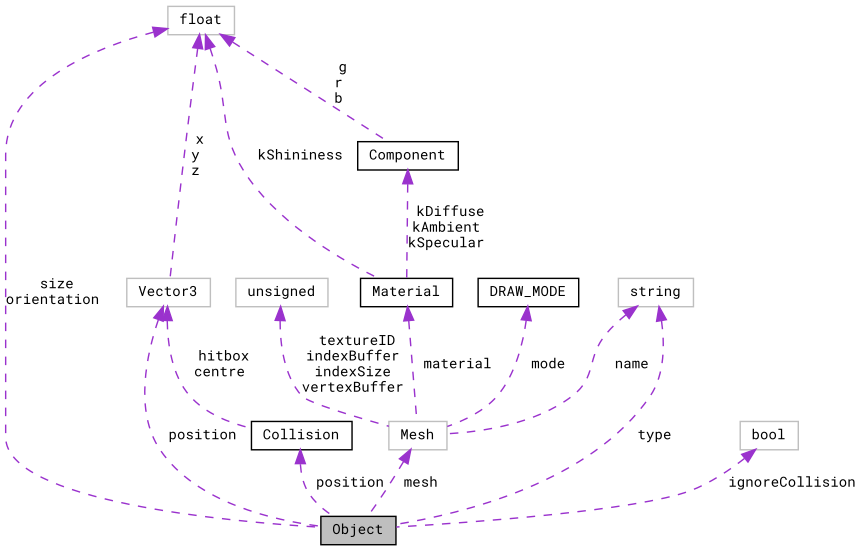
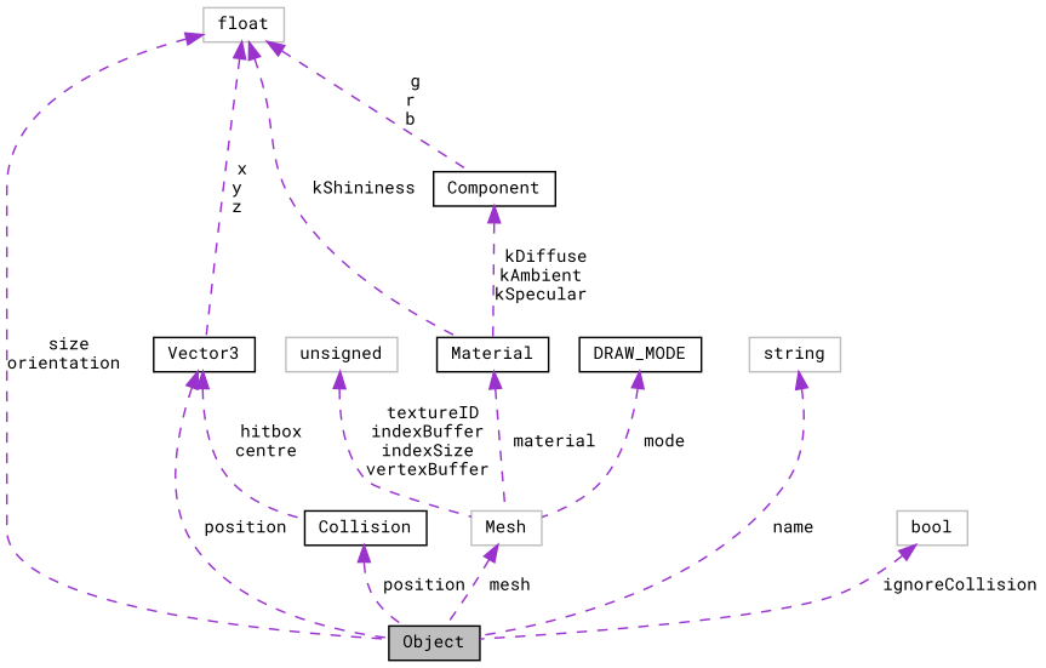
  digraph {
    fontname="Roboto Mono"
    node [color=black fontname="Roboto Mono" fontsize=10 shape=record]
    edge [color=darkorchid3 dir=back fontname="Roboto Mono" fontsize=10 labelfontname=Helvetica labelfontsize=10 style=dashed]
    n1 [fillcolor=grey75 fontcolor=black height=0.2 label=Object style=filled width=0.4]
    n2 [height=0.2 label=Collision width=0.4]
-   n3 [color=grey75 height=0.2 label=Vector3 width=0.4]
+   n3 [height=0.2 label=Vector3 width=0.4]
    n4 [color=grey75 height=0.2 label=float width=0.4]
    n5 [height=0.2 label=Material width=0.4]
    n6 [height=0.2 label=Component width=0.4]
    n7 [color=grey75 height=0.2 label=Mesh width=0.4]
    n8 [color=grey75 height=0.2 label=bool width=0.4]
    n9 [color=grey75 height=0.2 label=string width=0.4]
    n10 [height=0.2 label=DRAW_MODE width=0.4]
    n11 [color=grey75 height=0.2 label=unsigned width=0.4]
    n2 -> n1 [label=" position"]
    n3 -> n1 [label=" position"]
    n3 -> n2 [label=" hitbox\ncentre"]
    n4 -> n1 [label=" size\norientation"]
    n4 -> n3 [label=" x\ny\nz"]
    n4 -> n5 [label=" kShininess"]
    n4 -> n6 [label=" g\nr\nb"]
    n5 -> n7 [label=" material"]
    n6 -> n5 [label=" kDiffuse\nkAmbient\nkSpecular"]
    n7 -> n1 [label=" mesh"]
    n8 -> n1 [label=" ignoreCollision"]
-   n9 -> n1 [label=" type"]
-   n9 -> n7 [label=" name"]
+   n9 -> n1 [label=" name"]
    n10 -> n7 [label=" mode"]
    n11 -> n7 [label=" textureID\nindexBuffer\nindexSize\nvertexBuffer"]
  }
